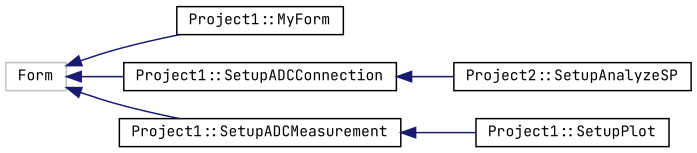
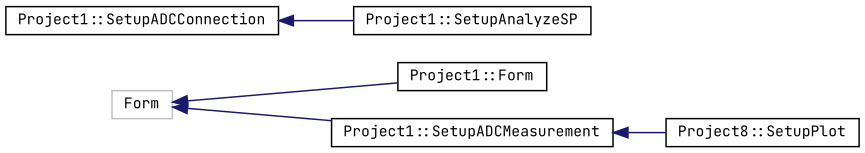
  digraph {
    fontname="JetBrains Mono"
    rankdir=LR
    node [color=black fillcolor=white fontname="JetBrains Mono" fontsize=10 shape=record style=filled]
    edge [color=midnightblue dir=back fontname="JetBrains Mono" fontsize=10 labelfontname=Helvetica labelfontsize=10 style=solid]
    n1 [color=grey75 height=0.2 label=Form width=0.4]
-   n2 [height=0.2 label="Project1::MyForm" width=0.4]
+   n2 [height=0.2 label="Project1::Form" width=0.4]
    n3 [height=0.2 label="Project1::SetupADCConnection" width=0.4]
    n4 [height=0.2 label="Project1::SetupADCMeasurement" width=0.4]
-   n5 [height=0.2 label="Project2::SetupAnalyzeSP" width=0.4]
-   n6 [height=0.2 label="Project1::SetupPlot" width=0.4]
+   n5 [height=0.2 label="Project1::SetupAnalyzeSP" width=0.4]
+   n6 [height=0.2 label="Project8::SetupPlot" width=0.4]
    n1 -> n2
-   n1 -> n3
    n1 -> n4
    n3 -> n5
    n4 -> n6
  }
